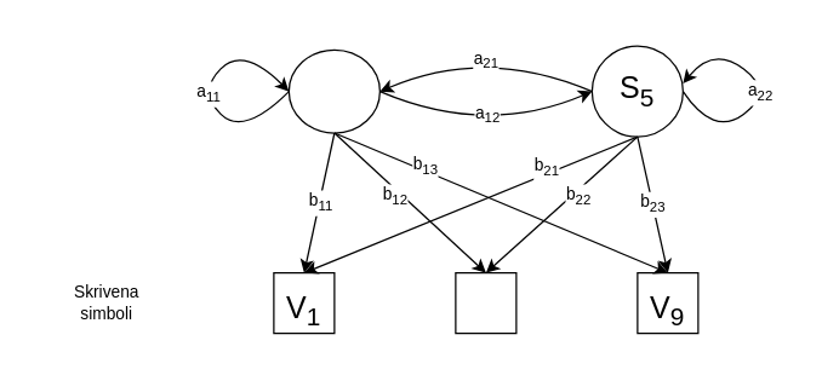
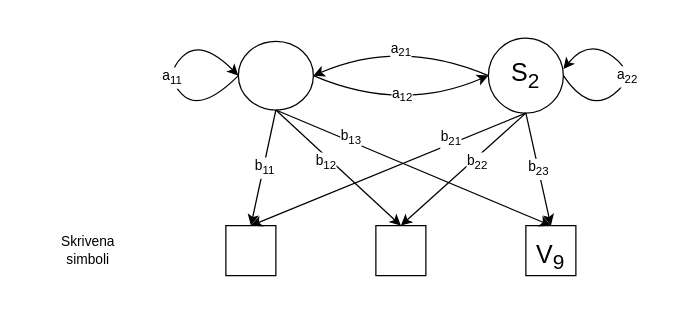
  <mxCell id="0" />
  <mxCell id="1" parent="0" />
  <mxCell id="2" value="" style="rounded=0;whiteSpace=wrap;html=1;fontSize=11;fillColor=none;strokeColor=none;" parent="1" vertex="1"><mxGeometry x="20" y="20" width="500" height="210" as="geometry" /></mxCell>
  <mxCell id="3" value="" style="ellipse;whiteSpace=wrap;html=1;" parent="1" vertex="1"><mxGeometry x="390" y="30" width="60" height="60" as="geometry" /></mxCell>
  <mxCell id="4" value="" style="curved=1;endArrow=classic;html=1;rounded=0;exitX=1;exitY=0.5;exitDx=0;exitDy=0;entryX=1;entryY=0.413;entryDx=0;entryDy=0;entryPerimeter=0;" parent="1" source="3" target="3" edge="1"><mxGeometry width="50" height="50" relative="1" as="geometry"><mxPoint x="500" y="120" as="sourcePoint" /><mxPoint x="550" y="70" as="targetPoint" /><Array as="points"><mxPoint x="470" y="90" /><mxPoint x="510" y="60" /><mxPoint x="470" y="30" /></Array></mxGeometry></mxCell>
  <mxCell id="5" value="a&lt;sub&gt;22&lt;/sub&gt;" style="edgeLabel;html=1;align=center;verticalAlign=middle;resizable=0;points=[];fontSize=11;" parent="4" vertex="1" connectable="0"><mxGeometry x="0.114" y="6" relative="1" as="geometry"><mxPoint as="offset" /></mxGeometry></mxCell>
  <mxCell id="6" value="" style="ellipse;whiteSpace=wrap;html=1;" parent="1" vertex="1"><mxGeometry x="190" y="32.5" width="60" height="55" as="geometry" /></mxCell>
  <mxCell id="7" value="" style="curved=1;endArrow=classic;html=1;rounded=0;exitX=0;exitY=0.5;exitDx=0;exitDy=0;entryX=0;entryY=0.5;entryDx=0;entryDy=0;" parent="1" source="6" target="6" edge="1"><mxGeometry width="50" height="50" relative="1" as="geometry"><mxPoint x="40" y="50" as="sourcePoint" /><mxPoint x="40" y="43.04" as="targetPoint" /><Array as="points"><mxPoint x="160" y="90" /><mxPoint x="130" y="60" /><mxPoint x="160" y="30" /></Array></mxGeometry></mxCell>
  <mxCell id="8" value="a&lt;sub&gt;11&lt;/sub&gt;" style="edgeLabel;html=1;align=center;verticalAlign=middle;resizable=0;points=[];fontSize=11;" parent="7" vertex="1" connectable="0"><mxGeometry x="-0.067" y="-4" relative="1" as="geometry"><mxPoint as="offset" /></mxGeometry></mxCell>
  <mxCell id="9" value="" style="curved=1;endArrow=classic;html=1;rounded=0;exitX=1;exitY=0.5;exitDx=0;exitDy=0;entryX=0;entryY=0.5;entryDx=0;entryDy=0;" parent="1" source="6" target="3" edge="1"><mxGeometry width="50" height="50" relative="1" as="geometry"><mxPoint x="320" y="120" as="sourcePoint" /><mxPoint x="370" y="70" as="targetPoint" /><Array as="points"><mxPoint x="320" y="90" /></Array></mxGeometry></mxCell>
  <mxCell id="10" value="&lt;font style=&quot;font-size: 11px&quot;&gt;a&lt;sub&gt;12&lt;/sub&gt;&lt;/font&gt;" style="edgeLabel;html=1;align=center;verticalAlign=middle;resizable=0;points=[];fontSize=20;" parent="9" vertex="1" connectable="0"><mxGeometry x="-0.083" y="12" relative="1" as="geometry"><mxPoint x="1" y="-6" as="offset" /></mxGeometry></mxCell>
  <mxCell id="11" value="a&lt;sub&gt;21&lt;/sub&gt;" style="curved=1;endArrow=classic;html=1;rounded=0;exitX=0;exitY=0.5;exitDx=0;exitDy=0;entryX=1;entryY=0.5;entryDx=0;entryDy=0;" parent="1" source="3" target="6" edge="1"><mxGeometry x="0.052" y="9" width="50" height="50" relative="1" as="geometry"><mxPoint x="320" y="120" as="sourcePoint" /><mxPoint x="260" y="60" as="targetPoint" /><Array as="points"><mxPoint x="320" y="30" /></Array><mxPoint as="offset" /></mxGeometry></mxCell>
  <mxCell id="12" value="" style="rounded=0;whiteSpace=wrap;html=1;" parent="1" vertex="1"><mxGeometry x="180" y="180" width="40" height="40" as="geometry" /></mxCell>
  <mxCell id="13" value="" style="rounded=0;whiteSpace=wrap;html=1;" parent="1" vertex="1"><mxGeometry x="300" y="180" width="40" height="40" as="geometry" /></mxCell>
  <mxCell id="14" value="" style="rounded=0;whiteSpace=wrap;html=1;" parent="1" vertex="1"><mxGeometry x="420" y="180" width="40" height="40" as="geometry" /></mxCell>
  <mxCell id="15" value="" style="endArrow=classic;html=1;rounded=0;exitX=0.5;exitY=1;exitDx=0;exitDy=0;entryX=0.5;entryY=0;entryDx=0;entryDy=0;" parent="1" source="6" target="12" edge="1"><mxGeometry relative="1" as="geometry"><mxPoint x="330" y="190" as="sourcePoint" /><mxPoint x="430" y="190" as="targetPoint" /></mxGeometry></mxCell>
  <mxCell id="16" value="b&lt;sub&gt;11&lt;/sub&gt;" style="edgeLabel;resizable=0;html=1;align=center;verticalAlign=middle;" parent="15" connectable="0" vertex="1"><mxGeometry relative="1" as="geometry" /></mxCell>
  <mxCell id="17" value="" style="endArrow=classic;html=1;rounded=0;exitX=0.5;exitY=1;exitDx=0;exitDy=0;entryX=0.5;entryY=0;entryDx=0;entryDy=0;" parent="1" source="6" target="13" edge="1"><mxGeometry relative="1" as="geometry"><mxPoint x="320" y="130" as="sourcePoint" /><mxPoint x="420" y="130" as="targetPoint" /></mxGeometry></mxCell>
  <mxCell id="18" value="b&lt;sub&gt;12&lt;/sub&gt;" style="edgeLabel;resizable=0;html=1;align=center;verticalAlign=middle;" parent="17" connectable="0" vertex="1"><mxGeometry relative="1" as="geometry"><mxPoint x="-10" y="-4" as="offset" /></mxGeometry></mxCell>
  <mxCell id="19" value="" style="endArrow=classic;html=1;rounded=0;exitX=0.5;exitY=1;exitDx=0;exitDy=0;entryX=0.5;entryY=0;entryDx=0;entryDy=0;" parent="1" source="6" target="14" edge="1"><mxGeometry relative="1" as="geometry"><mxPoint x="220" y="180" as="sourcePoint" /><mxPoint x="320" y="180" as="targetPoint" /></mxGeometry></mxCell>
  <mxCell id="20" value="b&lt;sub&gt;13&lt;/sub&gt;" style="edgeLabel;resizable=0;html=1;align=center;verticalAlign=middle;" parent="19" connectable="0" vertex="1"><mxGeometry relative="1" as="geometry"><mxPoint x="-50" y="-24" as="offset" /></mxGeometry></mxCell>
  <mxCell id="21" value="" style="endArrow=classic;html=1;rounded=0;entryX=0.5;entryY=0;entryDx=0;entryDy=0;exitX=0.5;exitY=1;exitDx=0;exitDy=0;" parent="1" source="3" target="14" edge="1"><mxGeometry relative="1" as="geometry"><mxPoint x="290" y="190" as="sourcePoint" /><mxPoint x="390" y="190" as="targetPoint" /></mxGeometry></mxCell>
  <mxCell id="22" value="b&lt;sub&gt;23&lt;/sub&gt;" style="edgeLabel;resizable=0;html=1;align=center;verticalAlign=middle;" parent="21" connectable="0" vertex="1"><mxGeometry relative="1" as="geometry" /></mxCell>
  <mxCell id="23" value="" style="endArrow=classic;html=1;rounded=0;exitX=0.5;exitY=1;exitDx=0;exitDy=0;entryX=0.5;entryY=0;entryDx=0;entryDy=0;" parent="1" source="3" target="13" edge="1"><mxGeometry relative="1" as="geometry"><mxPoint x="290" y="190" as="sourcePoint" /><mxPoint x="390" y="190" as="targetPoint" /></mxGeometry></mxCell>
  <mxCell id="24" value="b&lt;sub&gt;22&lt;/sub&gt;" style="edgeLabel;resizable=0;html=1;align=center;verticalAlign=middle;" parent="23" connectable="0" vertex="1"><mxGeometry relative="1" as="geometry"><mxPoint x="10" y="-5" as="offset" /></mxGeometry></mxCell>
  <mxCell id="25" value="" style="endArrow=classic;html=1;rounded=0;exitX=0.5;exitY=1;exitDx=0;exitDy=0;entryX=0.5;entryY=0;entryDx=0;entryDy=0;" parent="1" source="3" target="12" edge="1"><mxGeometry relative="1" as="geometry"><mxPoint x="290" y="190" as="sourcePoint" /><mxPoint x="390" y="190" as="targetPoint" /></mxGeometry></mxCell>
  <mxCell id="26" value="b&lt;sub&gt;21&lt;/sub&gt;" style="edgeLabel;resizable=0;html=1;align=center;verticalAlign=middle;" parent="25" connectable="0" vertex="1"><mxGeometry relative="1" as="geometry"><mxPoint x="50" y="-25" as="offset" /></mxGeometry></mxCell>
- <mxCell id="27" value="&lt;font style=&quot;font-size: 20px&quot;&gt;V&lt;sub&gt;1&lt;/sub&gt;&lt;/font&gt;" style="text;html=1;strokeColor=none;fillColor=none;align=center;verticalAlign=middle;whiteSpace=wrap;rounded=0;fontSize=20;" parent="1" vertex="1"><mxGeometry x="180" y="190" width="40" height="30" as="geometry" /></mxCell>
  <mxCell id="28" value="&lt;font style=&quot;font-size: 20px&quot;&gt;V&lt;sub&gt;9&lt;/sub&gt;&lt;/font&gt;" style="text;html=1;strokeColor=none;fillColor=none;align=center;verticalAlign=middle;whiteSpace=wrap;rounded=0;fontSize=20;" parent="1" vertex="1"><mxGeometry x="420" y="190" width="40" height="30" as="geometry" /></mxCell>
- <mxCell id="29" value="S&lt;sub&gt;5&lt;/sub&gt;" style="text;html=1;strokeColor=none;fillColor=none;align=center;verticalAlign=middle;whiteSpace=wrap;rounded=0;fontSize=20;" parent="1" vertex="1"><mxGeometry x="390" y="43.75" width="60" height="32.5" as="geometry" /></mxCell>
+ <mxCell id="29" value="S&lt;sub&gt;2&lt;/sub&gt;" style="text;html=1;strokeColor=none;fillColor=none;align=center;verticalAlign=middle;whiteSpace=wrap;rounded=0;fontSize=20;" parent="1" vertex="1"><mxGeometry x="390" y="43.75" width="60" height="32.5" as="geometry" /></mxCell>
  <mxCell id="30" value="Skrivena simboli" style="text;html=1;strokeColor=none;fillColor=none;align=center;verticalAlign=middle;whiteSpace=wrap;rounded=0;fontSize=11;" parent="1" vertex="1"><mxGeometry x="40" y="185" width="60" height="30" as="geometry" /></mxCell>
